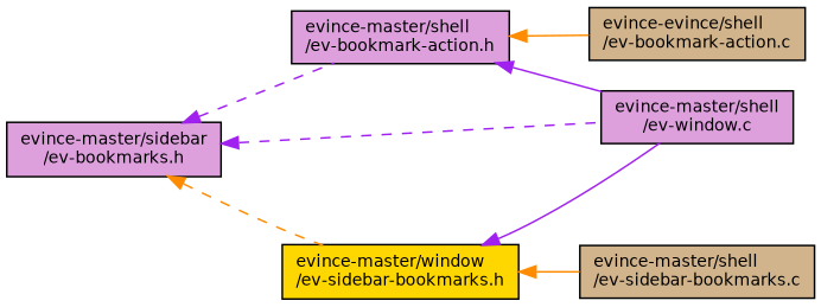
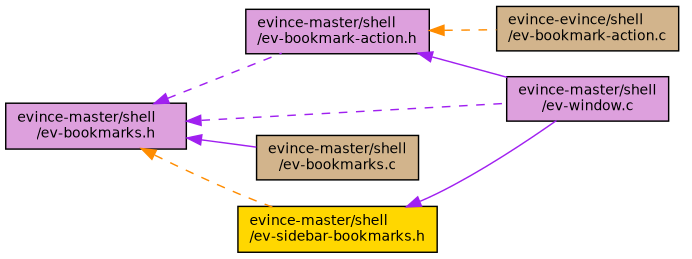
  digraph {
    rankdir=LR
    node [color=black fillcolor=plum fontname=Helvetica fontsize=10 shape=record style=filled]
    edge [color=purple dir=back fontname=Helvetica fontsize=10 labelfontname=Helvetica labelfontsize=10 style=solid]
-   n1 [fontcolor=black height=0.2 label="evince-master/sidebar\l/ev-bookmarks.h" width=0.4]
+   n1 [fontcolor=black height=0.2 label="evince-master/shell\l/ev-bookmarks.h" width=0.4]
    n2 [height=0.2 label="evince-master/shell\l/ev-bookmark-action.h" width=0.4]
    n3 [height=0.2 label="evince-master/shell\l/ev-window.c" width=0.4]
-   n5 [fillcolor=gold height=0.2 label="evince-master/window\l/ev-sidebar-bookmarks.h" width=0.4]
+   n4 [fillcolor=tan height=0.2 label="evince-master/shell\l/ev-bookmarks.c" width=0.4]
+   n5 [fillcolor=gold height=0.2 label="evince-master/shell\l/ev-sidebar-bookmarks.h" width=0.4]
    n6 [fillcolor=tan height=0.2 label="evince-evince/shell\l/ev-bookmark-action.c" width=0.4]
-   n7 [fillcolor=tan height=0.2 label="evince-master/shell\l/ev-sidebar-bookmarks.c" width=0.4]
    n1 -> n2 [style=dashed]
    n1 -> n3 [style=dashed]
+   n1 -> n4
    n1 -> n5 [color=darkorange style=dashed]
    n2 -> n3
-   n2 -> n6 [color=darkorange]
+   n2 -> n6 [color=darkorange style=dashed]
    n5 -> n3
-   n5 -> n7 [color=darkorange]
  }
